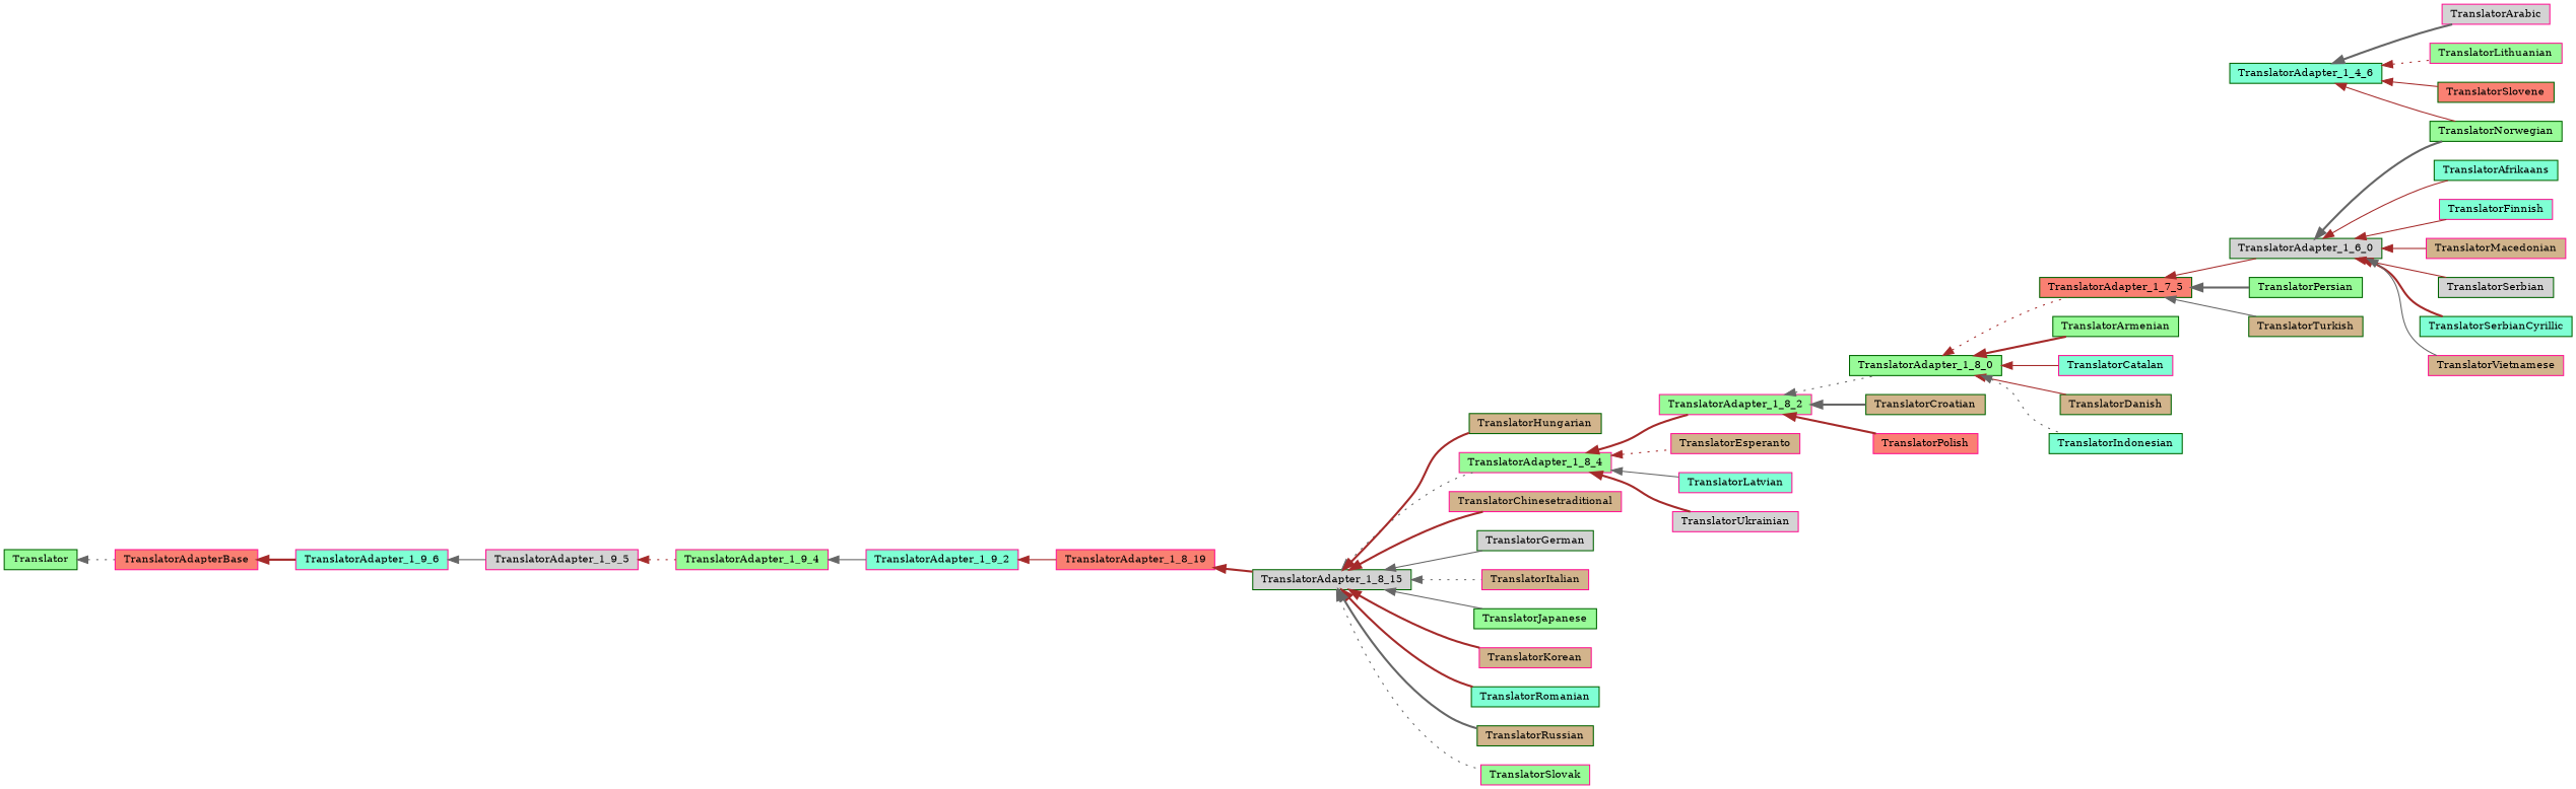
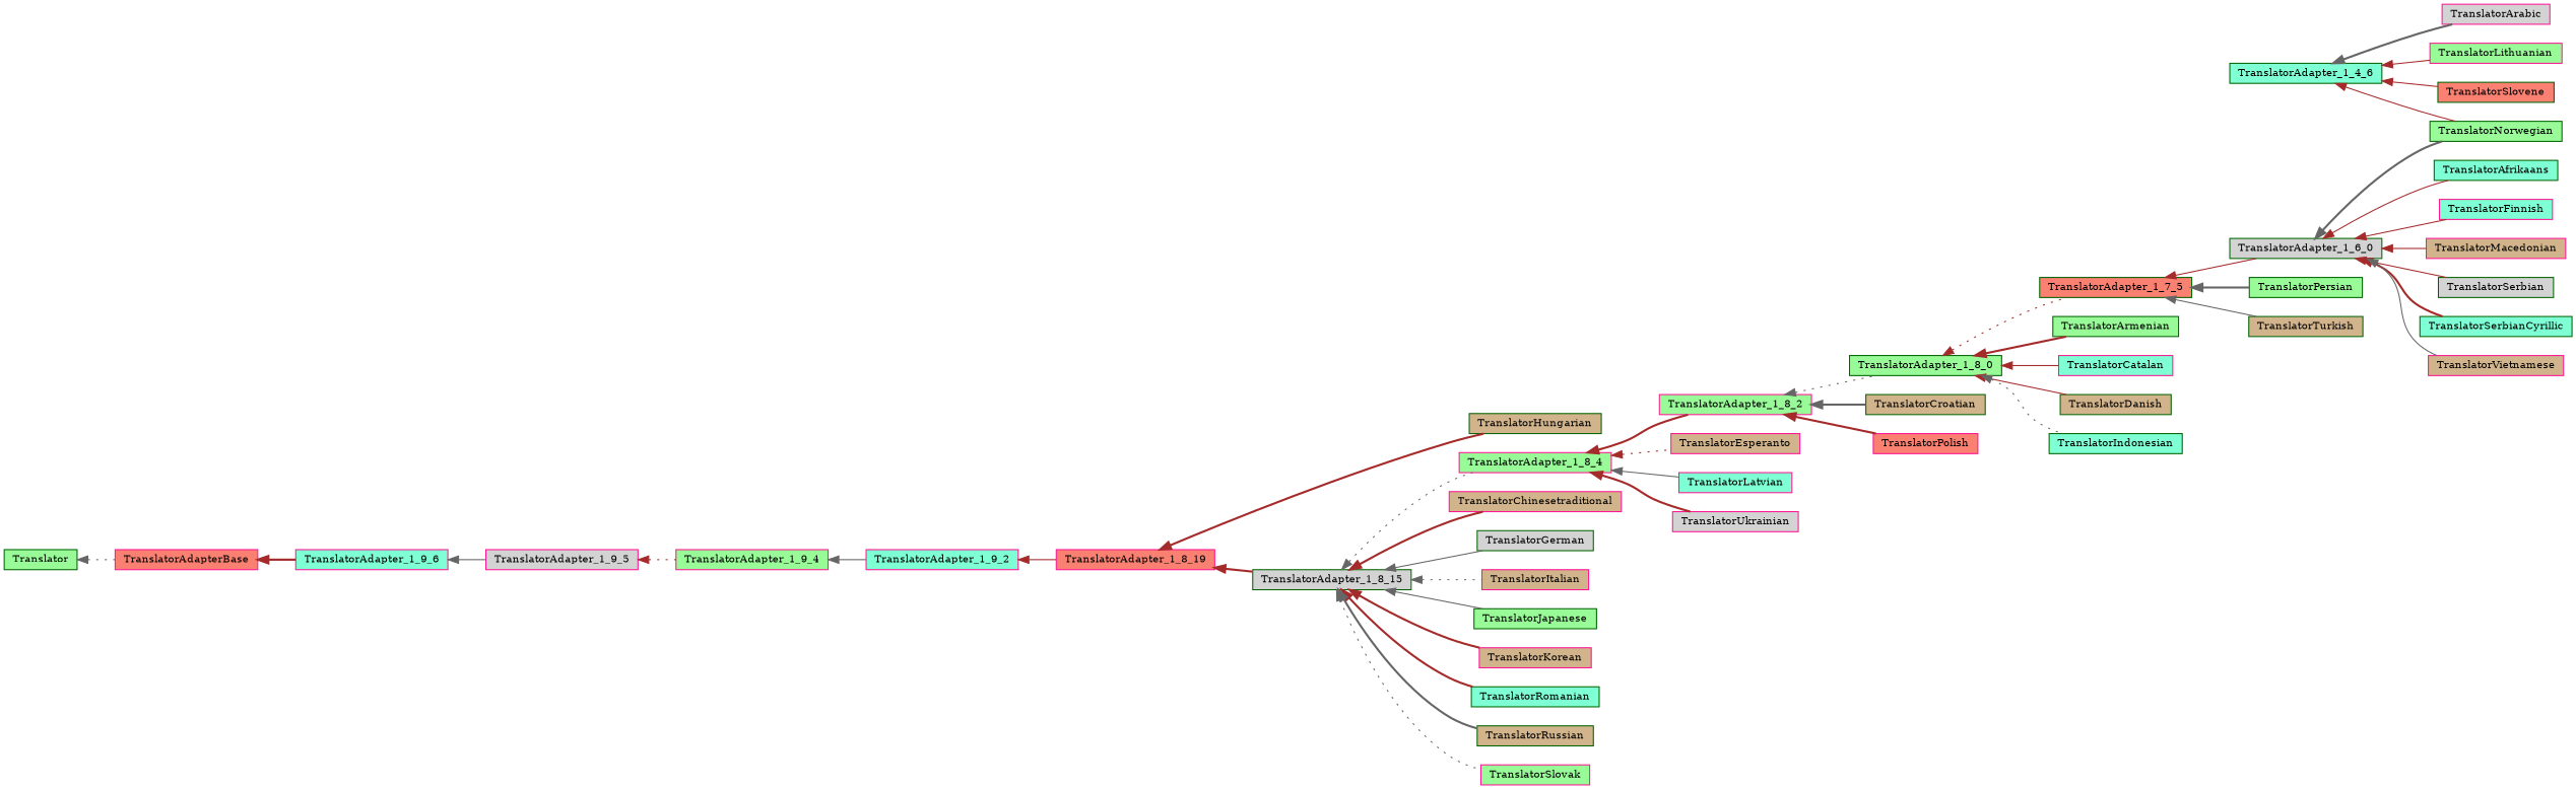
  digraph {
    fontname="DejaVu Serif"
    rankdir=LR
    node [color=darkgreen fillcolor=palegreen fontname="DejaVu Serif" fontsize=10 shape=box style=filled]
    edge [color=brown dir=back fontname="DejaVu Serif" fontsize=10 labelfontname=Helvetica labelfontsize=10 style=solid]
    n1 [fillcolor=lightgrey fontcolor=black height=0.2 label=TranslatorAdapter_1_8_15 width=0.4]
    n2 [color=deeppink height=0.2 label=TranslatorAdapter_1_8_4 width=0.4]
    n3 [color=deeppink fillcolor=tan height=0.2 label=TranslatorChinesetraditional width=0.4]
    n4 [fillcolor=lightgrey height=0.2 label=TranslatorGerman width=0.4]
    n5 [fillcolor=tan height=0.2 label=TranslatorHungarian width=0.4]
    n6 [color=deeppink fillcolor=tan height=0.2 label=TranslatorItalian width=0.4]
    n7 [height=0.2 label=TranslatorJapanese width=0.4]
    n8 [color=deeppink fillcolor=tan height=0.2 label=TranslatorKorean width=0.4]
    n9 [fillcolor=aquamarine height=0.2 label=TranslatorRomanian width=0.4]
    n10 [fillcolor=tan height=0.2 label=TranslatorRussian width=0.4]
    n11 [color=deeppink height=0.2 label=TranslatorSlovak width=0.4]
    n12 [color=deeppink height=0.2 label=TranslatorAdapter_1_8_2 width=0.4]
    n13 [color=deeppink fillcolor=tan height=0.2 label=TranslatorEsperanto width=0.4]
    n14 [color=deeppink fillcolor=aquamarine height=0.2 label=TranslatorLatvian width=0.4]
    n15 [color=deeppink fillcolor=lightgrey height=0.2 label=TranslatorUkrainian width=0.4]
    n16 [color=deeppink fillcolor=salmon height=0.2 label=TranslatorAdapter_1_8_19 width=0.4]
    n17 [color=deeppink fillcolor=aquamarine height=0.2 label=TranslatorAdapter_1_9_2 width=0.4]
    n18 [color=deeppink height=0.2 label=TranslatorAdapter_1_9_4 width=0.4]
    n19 [color=deeppink fillcolor=lightgrey height=0.2 label=TranslatorAdapter_1_9_5 width=0.4]
    n20 [color=deeppink fillcolor=aquamarine height=0.2 label=TranslatorAdapter_1_9_6 width=0.4]
    n21 [color=deeppink fillcolor=salmon height=0.2 label=TranslatorAdapterBase width=0.4]
    n22 [height=0.2 label=Translator width=0.4]
    n23 [height=0.2 label=TranslatorAdapter_1_8_0 width=0.4]
    n24 [fillcolor=tan height=0.2 label=TranslatorCroatian width=0.4]
    n25 [color=deeppink fillcolor=salmon height=0.2 label=TranslatorPolish width=0.4]
    n26 [fillcolor=salmon height=0.2 label=TranslatorAdapter_1_7_5 width=0.4]
    n27 [height=0.2 label=TranslatorArmenian width=0.4]
    n28 [color=deeppink fillcolor=aquamarine height=0.2 label=TranslatorCatalan width=0.4]
    n29 [fillcolor=tan height=0.2 label=TranslatorDanish width=0.4]
    n30 [fillcolor=aquamarine height=0.2 label=TranslatorIndonesian width=0.4]
    n31 [fillcolor=lightgrey height=0.2 label=TranslatorAdapter_1_6_0 width=0.4]
    n32 [height=0.2 label=TranslatorPersian width=0.4]
    n33 [fillcolor=tan height=0.2 label=TranslatorTurkish width=0.4]
    n34 [fillcolor=aquamarine height=0.2 label=TranslatorAfrikaans width=0.4]
    n35 [color=deeppink fillcolor=aquamarine height=0.2 label=TranslatorFinnish width=0.4]
    n36 [color=deeppink fillcolor=tan height=0.2 label=TranslatorMacedonian width=0.4]
    n37 [fillcolor=lightgrey height=0.2 label=TranslatorSerbian width=0.4]
    n38 [fillcolor=aquamarine height=0.2 label=TranslatorSerbianCyrillic width=0.4]
    n39 [color=deeppink fillcolor=tan height=0.2 label=TranslatorVietnamese width=0.4]
    n40 [height=0.2 label=TranslatorNorwegian width=0.4]
    n41 [fillcolor=aquamarine height=0.2 label=TranslatorAdapter_1_4_6 width=0.4]
    n42 [color=deeppink fillcolor=lightgrey height=0.2 label=TranslatorArabic width=0.4]
    n43 [color=deeppink height=0.2 label=TranslatorLithuanian width=0.4]
    n44 [fillcolor=salmon height=0.2 label=TranslatorSlovene width=0.4]
    n1 -> n2 [color=gray40 style=dotted]
    n1 -> n3 [style=bold]
    n1 -> n4 [color=gray40]
-   n1 -> n5 [style=bold]
+   n16 -> n5 [style=bold]
    n1 -> n6 [color=gray40 style=dotted]
    n1 -> n7 [color=gray40]
    n1 -> n8 [style=bold]
    n1 -> n9 [style=bold]
    n1 -> n10 [color=gray40 style=bold]
    n1 -> n11 [color=gray40 style=dotted]
    n2 -> n12 [style=bold]
    n2 -> n13 [style=dotted]
    n2 -> n14 [color=gray40]
    n2 -> n15 [style=bold]
    n12 -> n23 [color=gray40 style=dotted]
    n12 -> n24 [color=gray40 style=bold]
    n12 -> n25 [style=bold]
    n16 -> n1 [style=bold]
    n17 -> n16
    n18 -> n17 [color=gray40]
    n19 -> n18 [style=dotted]
    n20 -> n19 [color=gray40]
    n21 -> n20 [style=bold]
    n22 -> n21 [color=gray40 style=dotted]
    n23 -> n26 [style=dotted]
    n23 -> n27 [style=bold]
    n23 -> n28
    n23 -> n29
    n23 -> n30 [color=gray40 style=dotted]
    n26 -> n31
    n26 -> n32 [color=gray40 style=bold]
    n26 -> n33 [color=gray40]
    n31 -> n34
    n31 -> n35
    n31 -> n36
    n31 -> n37
    n31 -> n38 [style=bold]
    n31 -> n39 [color=gray40]
    n31 -> n40 [color=gray40 style=bold]
    n41 -> n40
    n41 -> n42 [color=gray40 style=bold]
-   n41 -> n43 [style=dotted]
+   n41 -> n43
    n41 -> n44
  }
